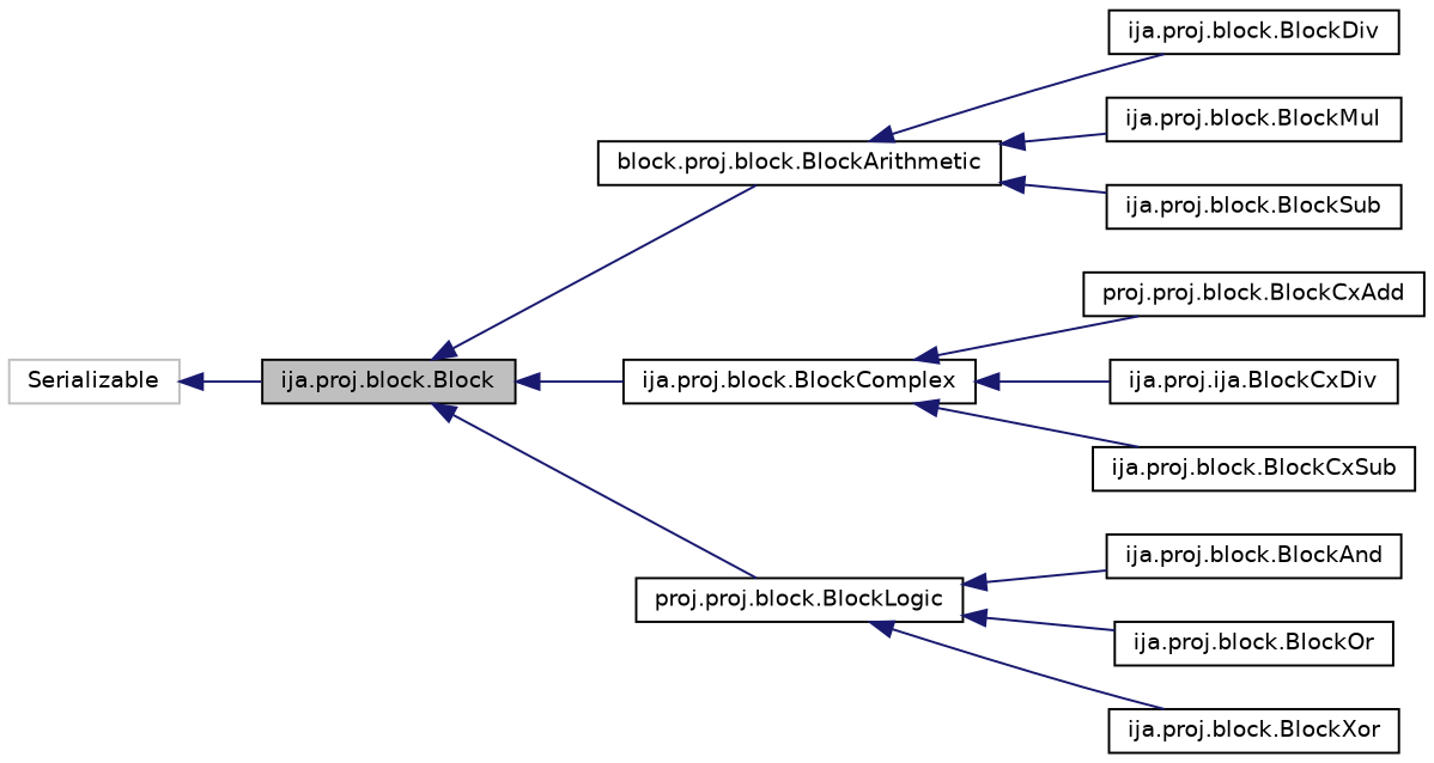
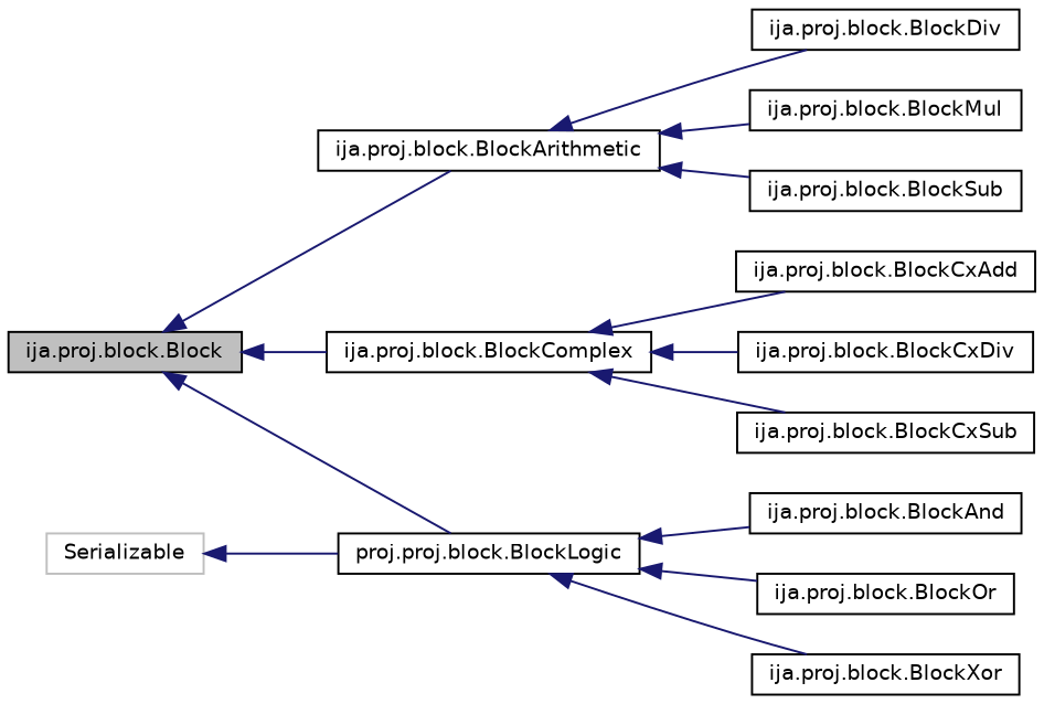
  digraph {
    rankdir=LR
    node [color=black fillcolor=white fontname=Helvetica fontsize=10 shape=record style=filled]
    edge [color=midnightblue dir=back fontname=Helvetica fontsize=10 labelfontname=Helvetica labelfontsize=10 style=solid]
    n1 [fillcolor=grey75 fontcolor=black height=0.2 label="ija.proj.block.Block" width=0.4]
-   n2 [height=0.2 label="block.proj.block.BlockArithmetic" width=0.4]
+   n2 [height=0.2 label="ija.proj.block.BlockArithmetic" width=0.4]
    n3 [height=0.2 label="ija.proj.block.BlockComplex" width=0.4]
    n4 [height=0.2 label="proj.proj.block.BlockLogic" width=0.4]
    n5 [height=0.2 label="ija.proj.block.BlockDiv" width=0.4]
    n6 [height=0.2 label="ija.proj.block.BlockMul" width=0.4]
    n7 [height=0.2 label="ija.proj.block.BlockSub" width=0.4]
-   n8 [height=0.2 label="proj.proj.block.BlockCxAdd" width=0.4]
-   n9 [height=0.2 label="ija.proj.ija.BlockCxDiv" width=0.4]
+   n8 [height=0.2 label="ija.proj.block.BlockCxAdd" width=0.4]
+   n9 [height=0.2 label="ija.proj.block.BlockCxDiv" width=0.4]
    n10 [height=0.2 label="ija.proj.block.BlockCxSub" width=0.4]
    n11 [height=0.2 label="ija.proj.block.BlockAnd" width=0.4]
    n12 [height=0.2 label="ija.proj.block.BlockOr" width=0.4]
    n13 [height=0.2 label="ija.proj.block.BlockXor" width=0.4]
    n14 [color=grey75 height=0.2 label=Serializable width=0.4]
    n1 -> n2
    n1 -> n3
    n1 -> n4
    n2 -> n5
    n2 -> n6
    n2 -> n7
    n3 -> n8
    n3 -> n9
    n3 -> n10
    n4 -> n11
    n4 -> n12
    n4 -> n13
-   n14 -> n1
+   n14 -> n4
  }
